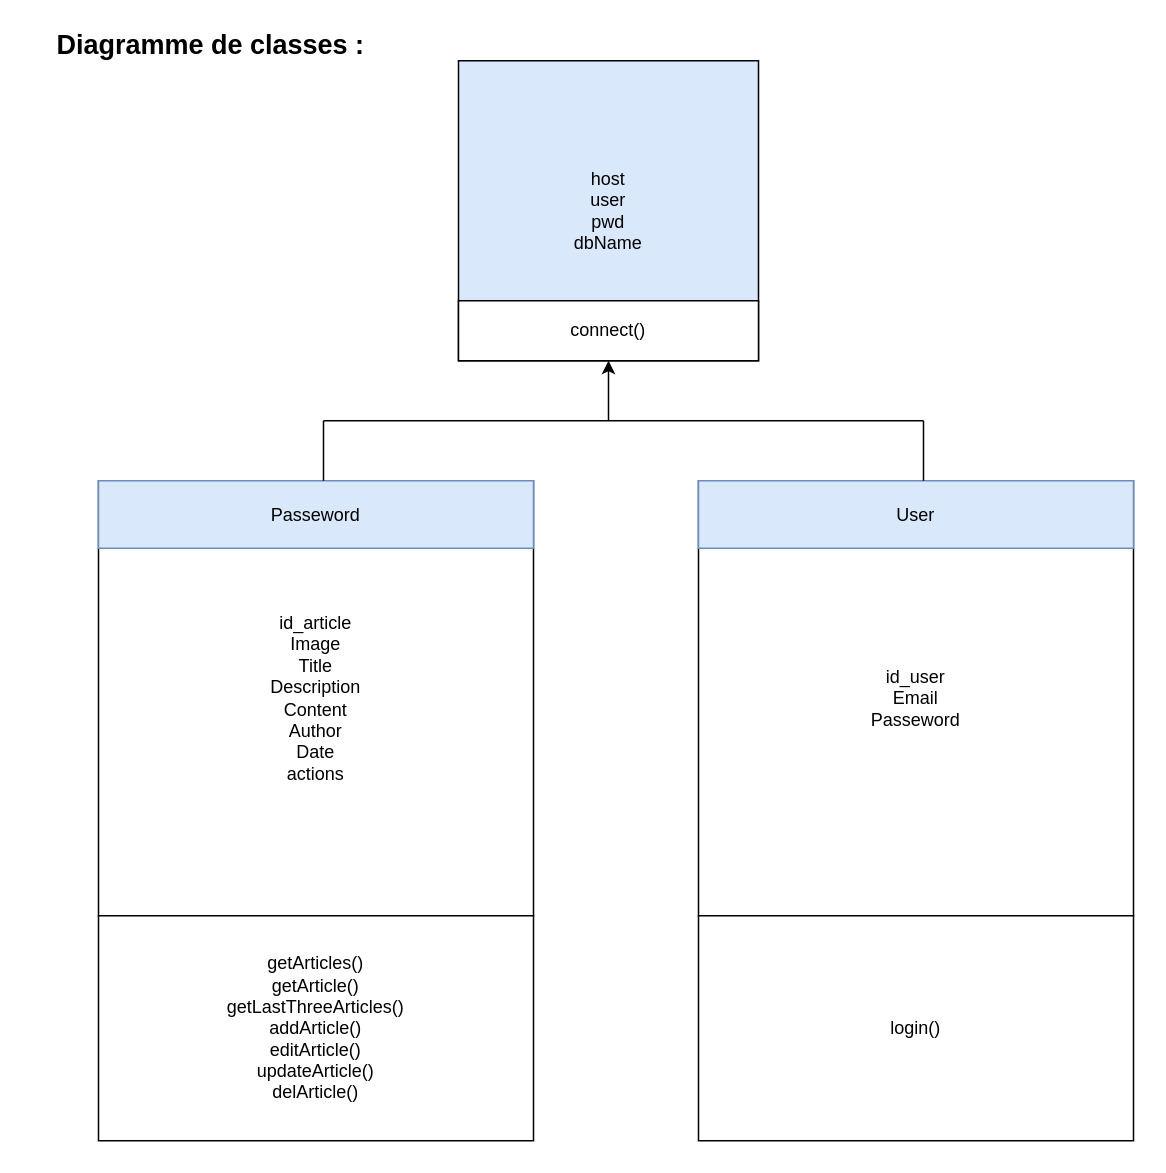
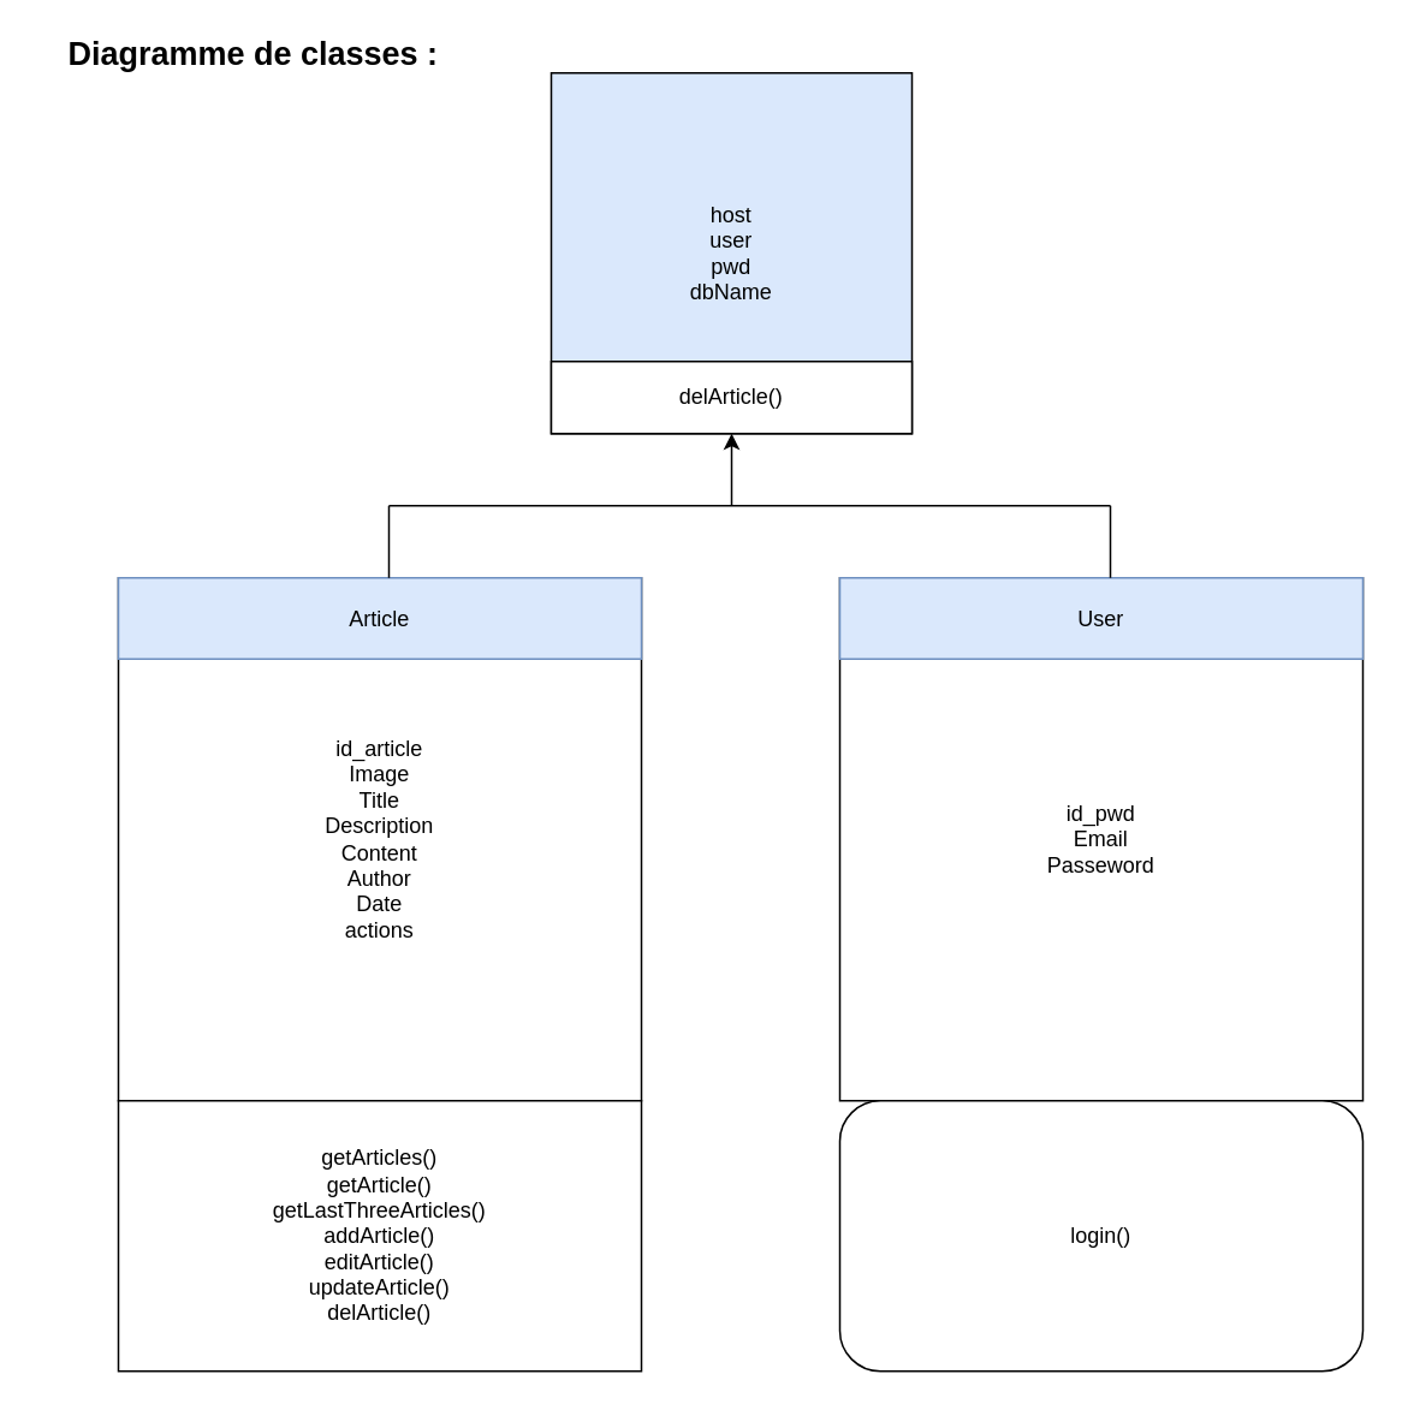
  <mxCell id="0" />
  <mxCell id="1" parent="0" />
  <mxCell id="2" value="&lt;h2&gt;&lt;b&gt;Diagramme de classes :&lt;/b&gt;&lt;/h2&gt;" style="text;html=1;strokeColor=none;fillColor=none;align=center;verticalAlign=middle;whiteSpace=wrap;rounded=0;" parent="1" vertex="1"><mxGeometry x="20" y="20" width="240" height="20" as="geometry" /></mxCell>
  <mxCell id="3" value="id_article&lt;br&gt;Image&lt;br&gt;Title&lt;br&gt;Description&lt;br&gt;Content&lt;br&gt;Author&lt;br&gt;Date&lt;br&gt;actions" style="whiteSpace=wrap;html=1;aspect=fixed;" parent="1" vertex="1"><mxGeometry x="65" y="320" width="290" height="290" as="geometry" /></mxCell>
- <mxCell id="4" value="Passeword" style="rounded=0;whiteSpace=wrap;html=1;fillColor=#dae8fc;strokeColor=#6c8ebf;" parent="1" vertex="1"><mxGeometry x="65" y="320" width="290" height="45" as="geometry" /></mxCell>
+ <mxCell id="4" value="Article" style="rounded=0;whiteSpace=wrap;html=1;fillColor=#dae8fc;strokeColor=#6c8ebf;" parent="1" vertex="1"><mxGeometry x="65" y="320" width="290" height="45" as="geometry" /></mxCell>
  <mxCell id="5" value="getArticles()&lt;br&gt;getArticle()&lt;br&gt;getLastThreeArticles()&lt;br&gt;addArticle()&lt;br&gt;editArticle()&lt;br&gt;updateArticle()&lt;br&gt;delArticle()" style="rounded=0;whiteSpace=wrap;html=1;" parent="1" vertex="1"><mxGeometry x="65" y="610" width="290" height="150" as="geometry" /></mxCell>
- <mxCell id="6" value="id_user&lt;br&gt;Email&lt;br&gt;Passeword" style="whiteSpace=wrap;html=1;aspect=fixed;" parent="1" vertex="1"><mxGeometry x="465" y="320" width="290" height="290" as="geometry" /></mxCell>
+ <mxCell id="6" value="id_pwd&lt;br&gt;Email&lt;br&gt;Passeword" style="whiteSpace=wrap;html=1;aspect=fixed;" parent="1" vertex="1"><mxGeometry x="465" y="320" width="290" height="290" as="geometry" /></mxCell>
  <mxCell id="7" value="User" style="rounded=0;whiteSpace=wrap;html=1;fillColor=#dae8fc;strokeColor=#6c8ebf;" parent="1" vertex="1"><mxGeometry x="465" y="320" width="290" height="45" as="geometry" /></mxCell>
- <mxCell id="8" value="login()" style="rounded=0;whiteSpace=wrap;html=1;" parent="1" vertex="1"><mxGeometry x="465" y="610" width="290" height="150" as="geometry" /></mxCell>
+ <mxCell id="8" value="login()" style="whiteSpace=wrap;html=1;rounded=1;" parent="1" vertex="1"><mxGeometry x="465" y="610" width="290" height="150" as="geometry" /></mxCell>
  <mxCell id="9" value="host&lt;br&gt;user&lt;br&gt;pwd&lt;br&gt;dbName&lt;br&gt;" style="whiteSpace=wrap;html=1;aspect=fixed;fillColor=#dae8fc;" parent="1" vertex="1"><mxGeometry x="305" y="40" width="200" height="200" as="geometry" /></mxCell>
- <mxCell id="10" value="connect()" style="rounded=0;whiteSpace=wrap;html=1;" parent="1" vertex="1"><mxGeometry x="305" y="200" width="200" height="40" as="geometry" /></mxCell>
+ <mxCell id="10" value="delArticle()" style="rounded=0;whiteSpace=wrap;html=1;" parent="1" vertex="1"><mxGeometry x="305" y="200" width="200" height="40" as="geometry" /></mxCell>
  <mxCell id="11" value="" style="endArrow=none;html=1;" parent="1" edge="1"><mxGeometry width="50" height="50" relative="1" as="geometry"><mxPoint x="215" y="320" as="sourcePoint" /><mxPoint x="215" y="280" as="targetPoint" /></mxGeometry></mxCell>
  <mxCell id="12" value="" style="endArrow=none;html=1;" parent="1" edge="1"><mxGeometry width="50" height="50" relative="1" as="geometry"><mxPoint x="615" y="320" as="sourcePoint" /><mxPoint x="615" y="280" as="targetPoint" /><Array as="points" /></mxGeometry></mxCell>
  <mxCell id="13" value="" style="endArrow=none;html=1;" parent="1" edge="1"><mxGeometry width="50" height="50" relative="1" as="geometry"><mxPoint x="215" y="280" as="sourcePoint" /><mxPoint x="615" y="280" as="targetPoint" /></mxGeometry></mxCell>
  <mxCell id="14" value="" style="endArrow=classic;html=1;" parent="1" edge="1"><mxGeometry width="50" height="50" relative="1" as="geometry"><mxPoint x="405" y="280" as="sourcePoint" /><mxPoint x="405" y="240" as="targetPoint" /></mxGeometry></mxCell>
